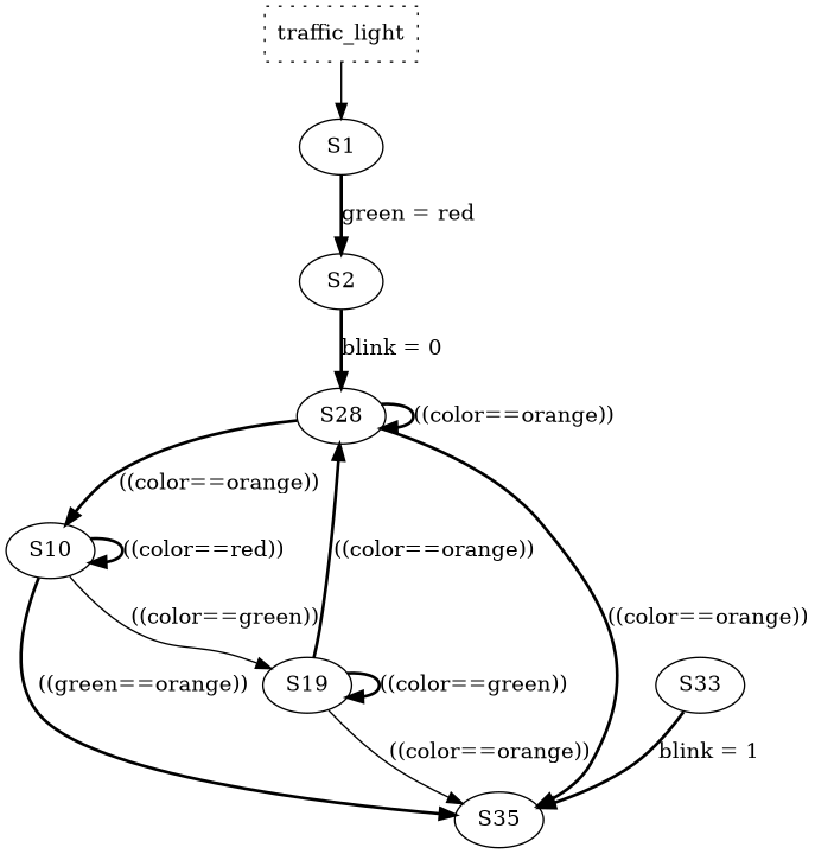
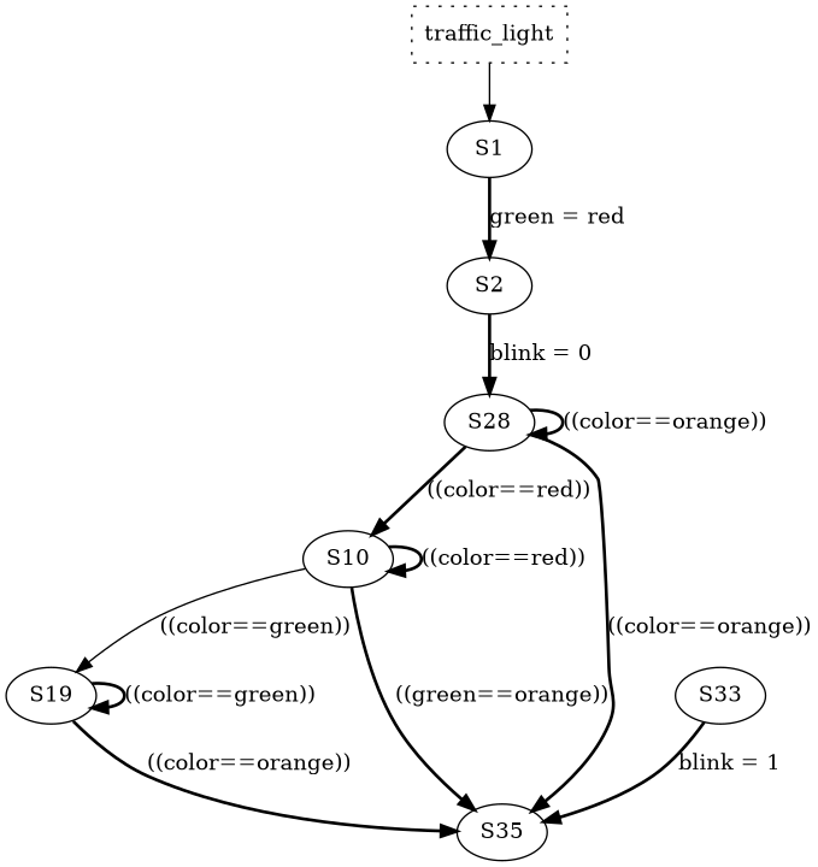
  digraph {
    edge [color=black style=bold]
    n1 [label=traffic_light shape=box style=dotted]
    S1
    S2
    S28
    S10
    S19
    S35
    S33
    n1 -> S1 [color="" style=""]
    S1 -> S2 [label="green = red"]
    S2 -> S28 [label="blink = 0"]
    S28 -> S28 [label="((color==orange))"]
-   S28 -> S10 [label="((color==orange))"]
+   S28 -> S10 [label="((color==red))"]
    S28 -> S35 [label="((color==orange))"]
    S10 -> S10 [label="((color==red))"]
    S10 -> S19 [label="((color==green))" style=solid]
    S10 -> S35 [label="((green==orange))"]
-   S19 -> S28 [label="((color==orange))"]
    S19 -> S19 [label="((color==green))"]
-   S19 -> S35 [label="((color==orange))" style=solid]
+   S19 -> S35 [label="((color==orange))"]
    S33 -> S35 [label="blink = 1"]
  }
